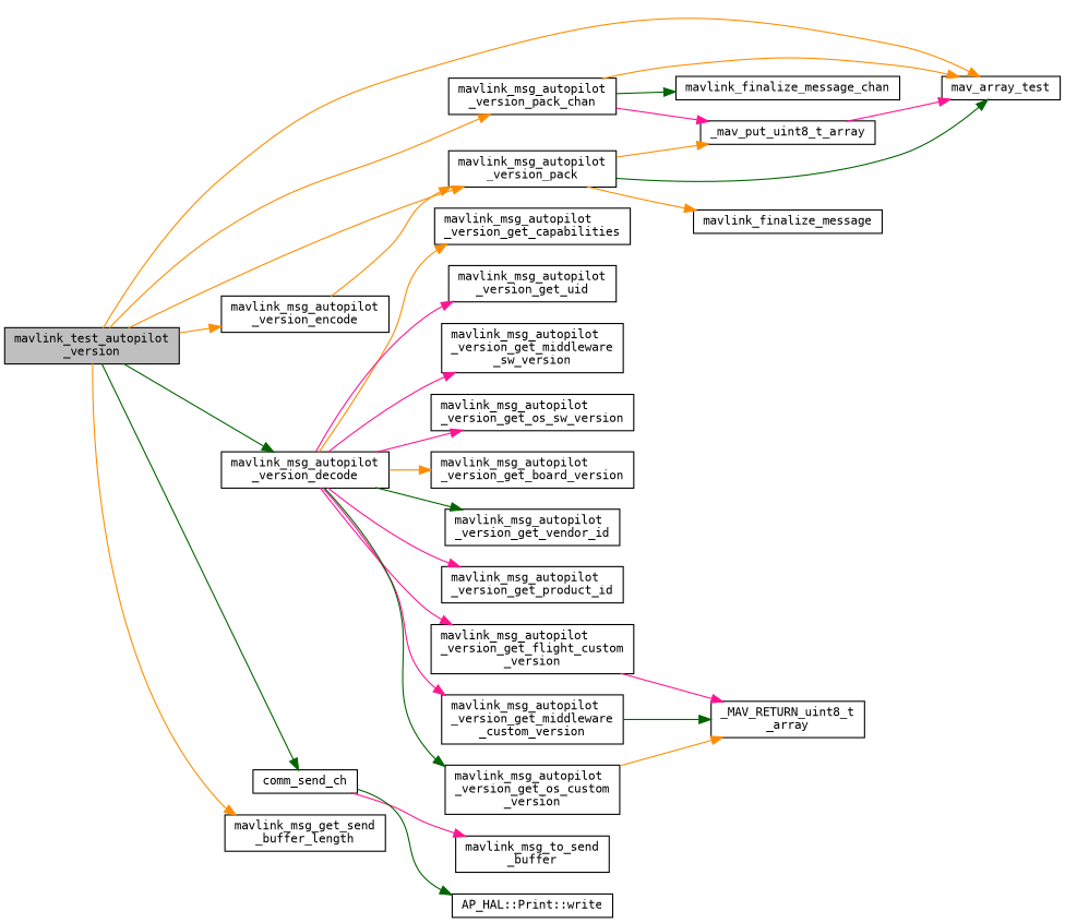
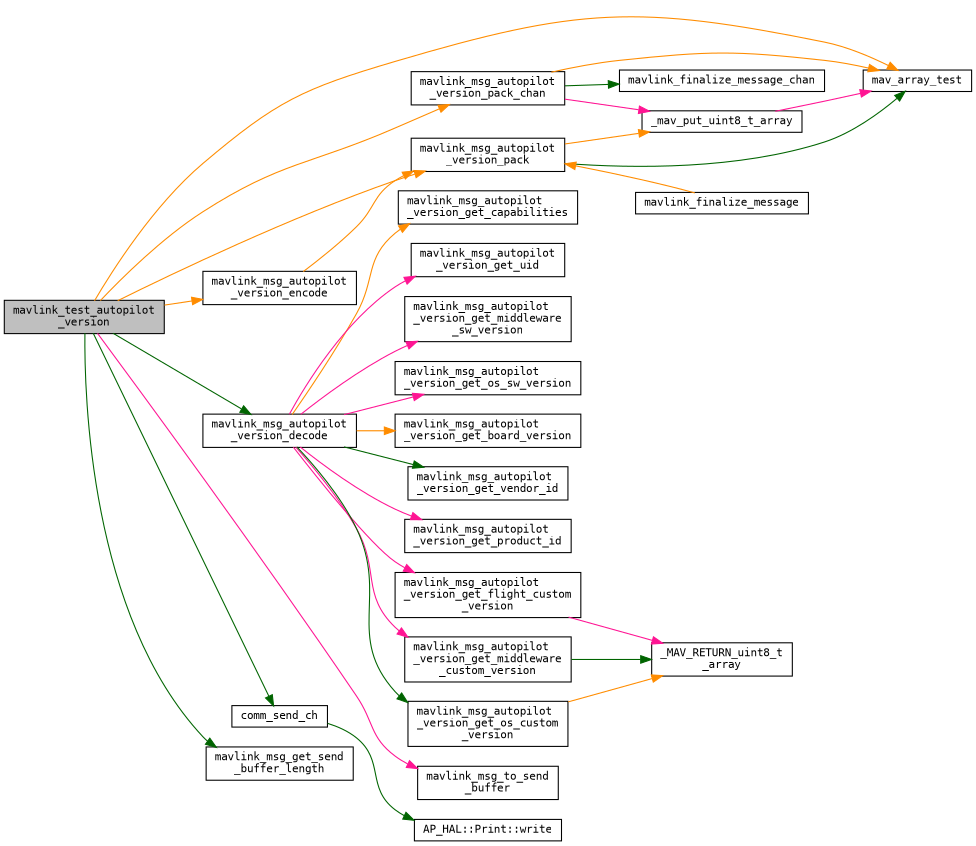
  digraph {
    fontname="DejaVu Sans Mono"
    rankdir=LR
    node [color=black fillcolor=white fontname="DejaVu Sans Mono" fontsize=10 shape=record style=filled]
    edge [color=darkorange fontname="DejaVu Sans Mono" fontsize=10 labelfontname=Helvetica labelfontsize=10 style=solid]
    n1 [fillcolor=grey75 fontcolor=black height=0.2 label="mavlink_test_autopilot\l_version" width=0.4]
    n2 [height=0.2 label=mav_array_test width=0.4]
    n3 [height=0.2 label="mavlink_msg_autopilot\l_version_encode" width=0.4]
    n4 [height=0.2 label="mavlink_msg_autopilot\l_version_pack" width=0.4]
    n5 [height=0.2 label="mavlink_msg_autopilot\l_version_decode" width=0.4]
    n6 [height=0.2 label="mavlink_msg_autopilot\l_version_pack_chan" width=0.4]
    n7 [height=0.2 label="mavlink_msg_to_send\l_buffer" width=0.4]
    n8 [height=0.2 label="mavlink_msg_get_send\l_buffer_length" width=0.4]
    n9 [height=0.2 label=comm_send_ch width=0.4]
    n10 [height=0.2 label=_mav_put_uint8_t_array width=0.4]
    n11 [height=0.2 label=mavlink_finalize_message width=0.4]
    n12 [height=0.2 label="mavlink_msg_autopilot\l_version_get_capabilities" width=0.4]
    n13 [height=0.2 label="mavlink_msg_autopilot\l_version_get_uid" width=0.4]
    n14 [height=0.2 label="mavlink_msg_autopilot\l_version_get_middleware\l_sw_version" width=0.4]
    n15 [height=0.2 label="mavlink_msg_autopilot\l_version_get_os_sw_version" width=0.4]
    n16 [height=0.2 label="mavlink_msg_autopilot\l_version_get_board_version" width=0.4]
    n17 [height=0.2 label="mavlink_msg_autopilot\l_version_get_vendor_id" width=0.4]
    n18 [height=0.2 label="mavlink_msg_autopilot\l_version_get_product_id" width=0.4]
    n19 [height=0.2 label="mavlink_msg_autopilot\l_version_get_flight_custom\l_version" width=0.4]
    n20 [height=0.2 label="mavlink_msg_autopilot\l_version_get_middleware\l_custom_version" width=0.4]
    n21 [height=0.2 label="mavlink_msg_autopilot\l_version_get_os_custom\l_version" width=0.4]
    n22 [height=0.2 label=mavlink_finalize_message_chan width=0.4]
    n23 [height=0.2 label="AP_HAL::Print::write" width=0.4]
    n24 [height=0.2 label="_MAV_RETURN_uint8_t\l_array" width=0.4]
    n1 -> n2
    n1 -> n3
    n1 -> n4
    n1 -> n5 [color=darkgreen]
    n1 -> n6
-   n9 -> n7 [color=deeppink]
-   n1 -> n8
+   n1 -> n7 [color=deeppink]
+   n1 -> n8 [color=darkgreen]
    n1 -> n9 [color=darkgreen]
    n3 -> n4
    n4 -> n2 [color=darkgreen]
    n4 -> n10
-   n4 -> n11
+   n11 -> n4
    n5 -> n12
    n5 -> n13 [color=deeppink]
    n5 -> n14 [color=deeppink]
    n5 -> n15 [color=deeppink]
    n5 -> n16
    n5 -> n17 [color=darkgreen]
    n5 -> n18 [color=deeppink]
    n5 -> n19 [color=deeppink]
    n5 -> n20 [color=deeppink]
    n5 -> n21 [color=darkgreen]
    n6 -> n2
    n6 -> n10 [color=deeppink]
    n6 -> n22 [color=darkgreen]
    n9 -> n23 [color=darkgreen]
    n10 -> n2 [color=deeppink]
    n19 -> n24 [color=deeppink]
    n20 -> n24 [color=darkgreen]
    n21 -> n24
  }
